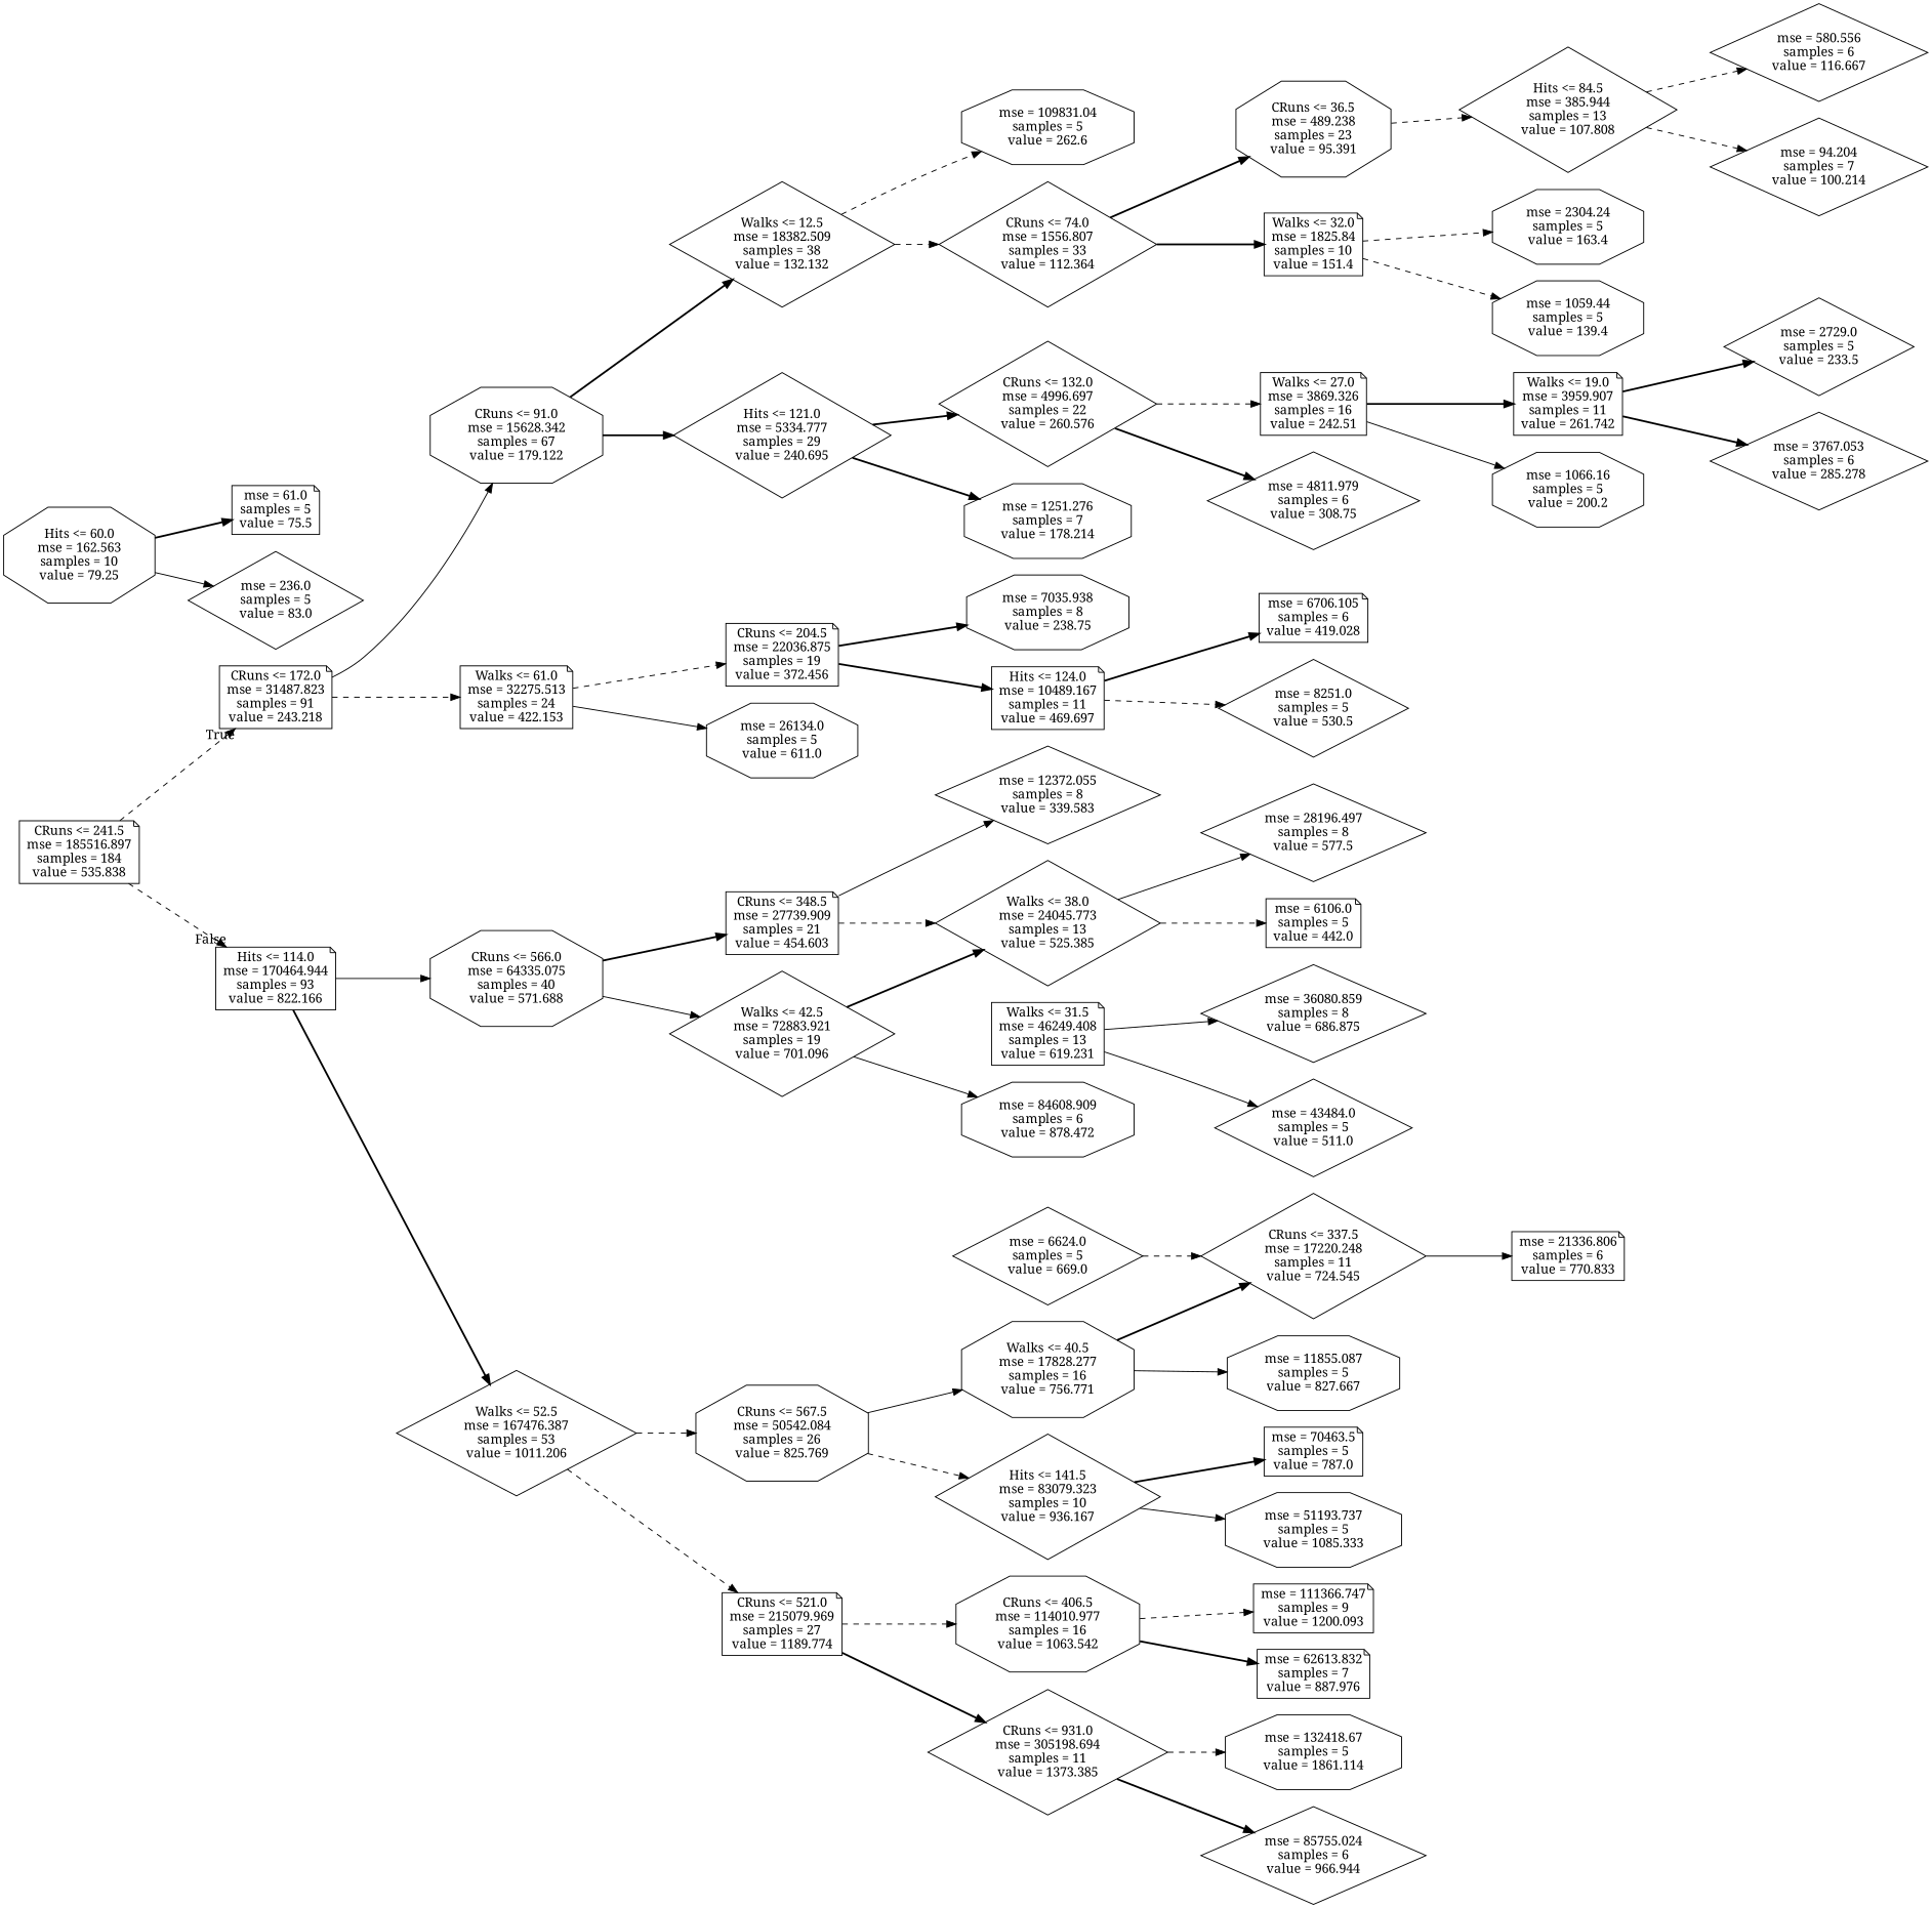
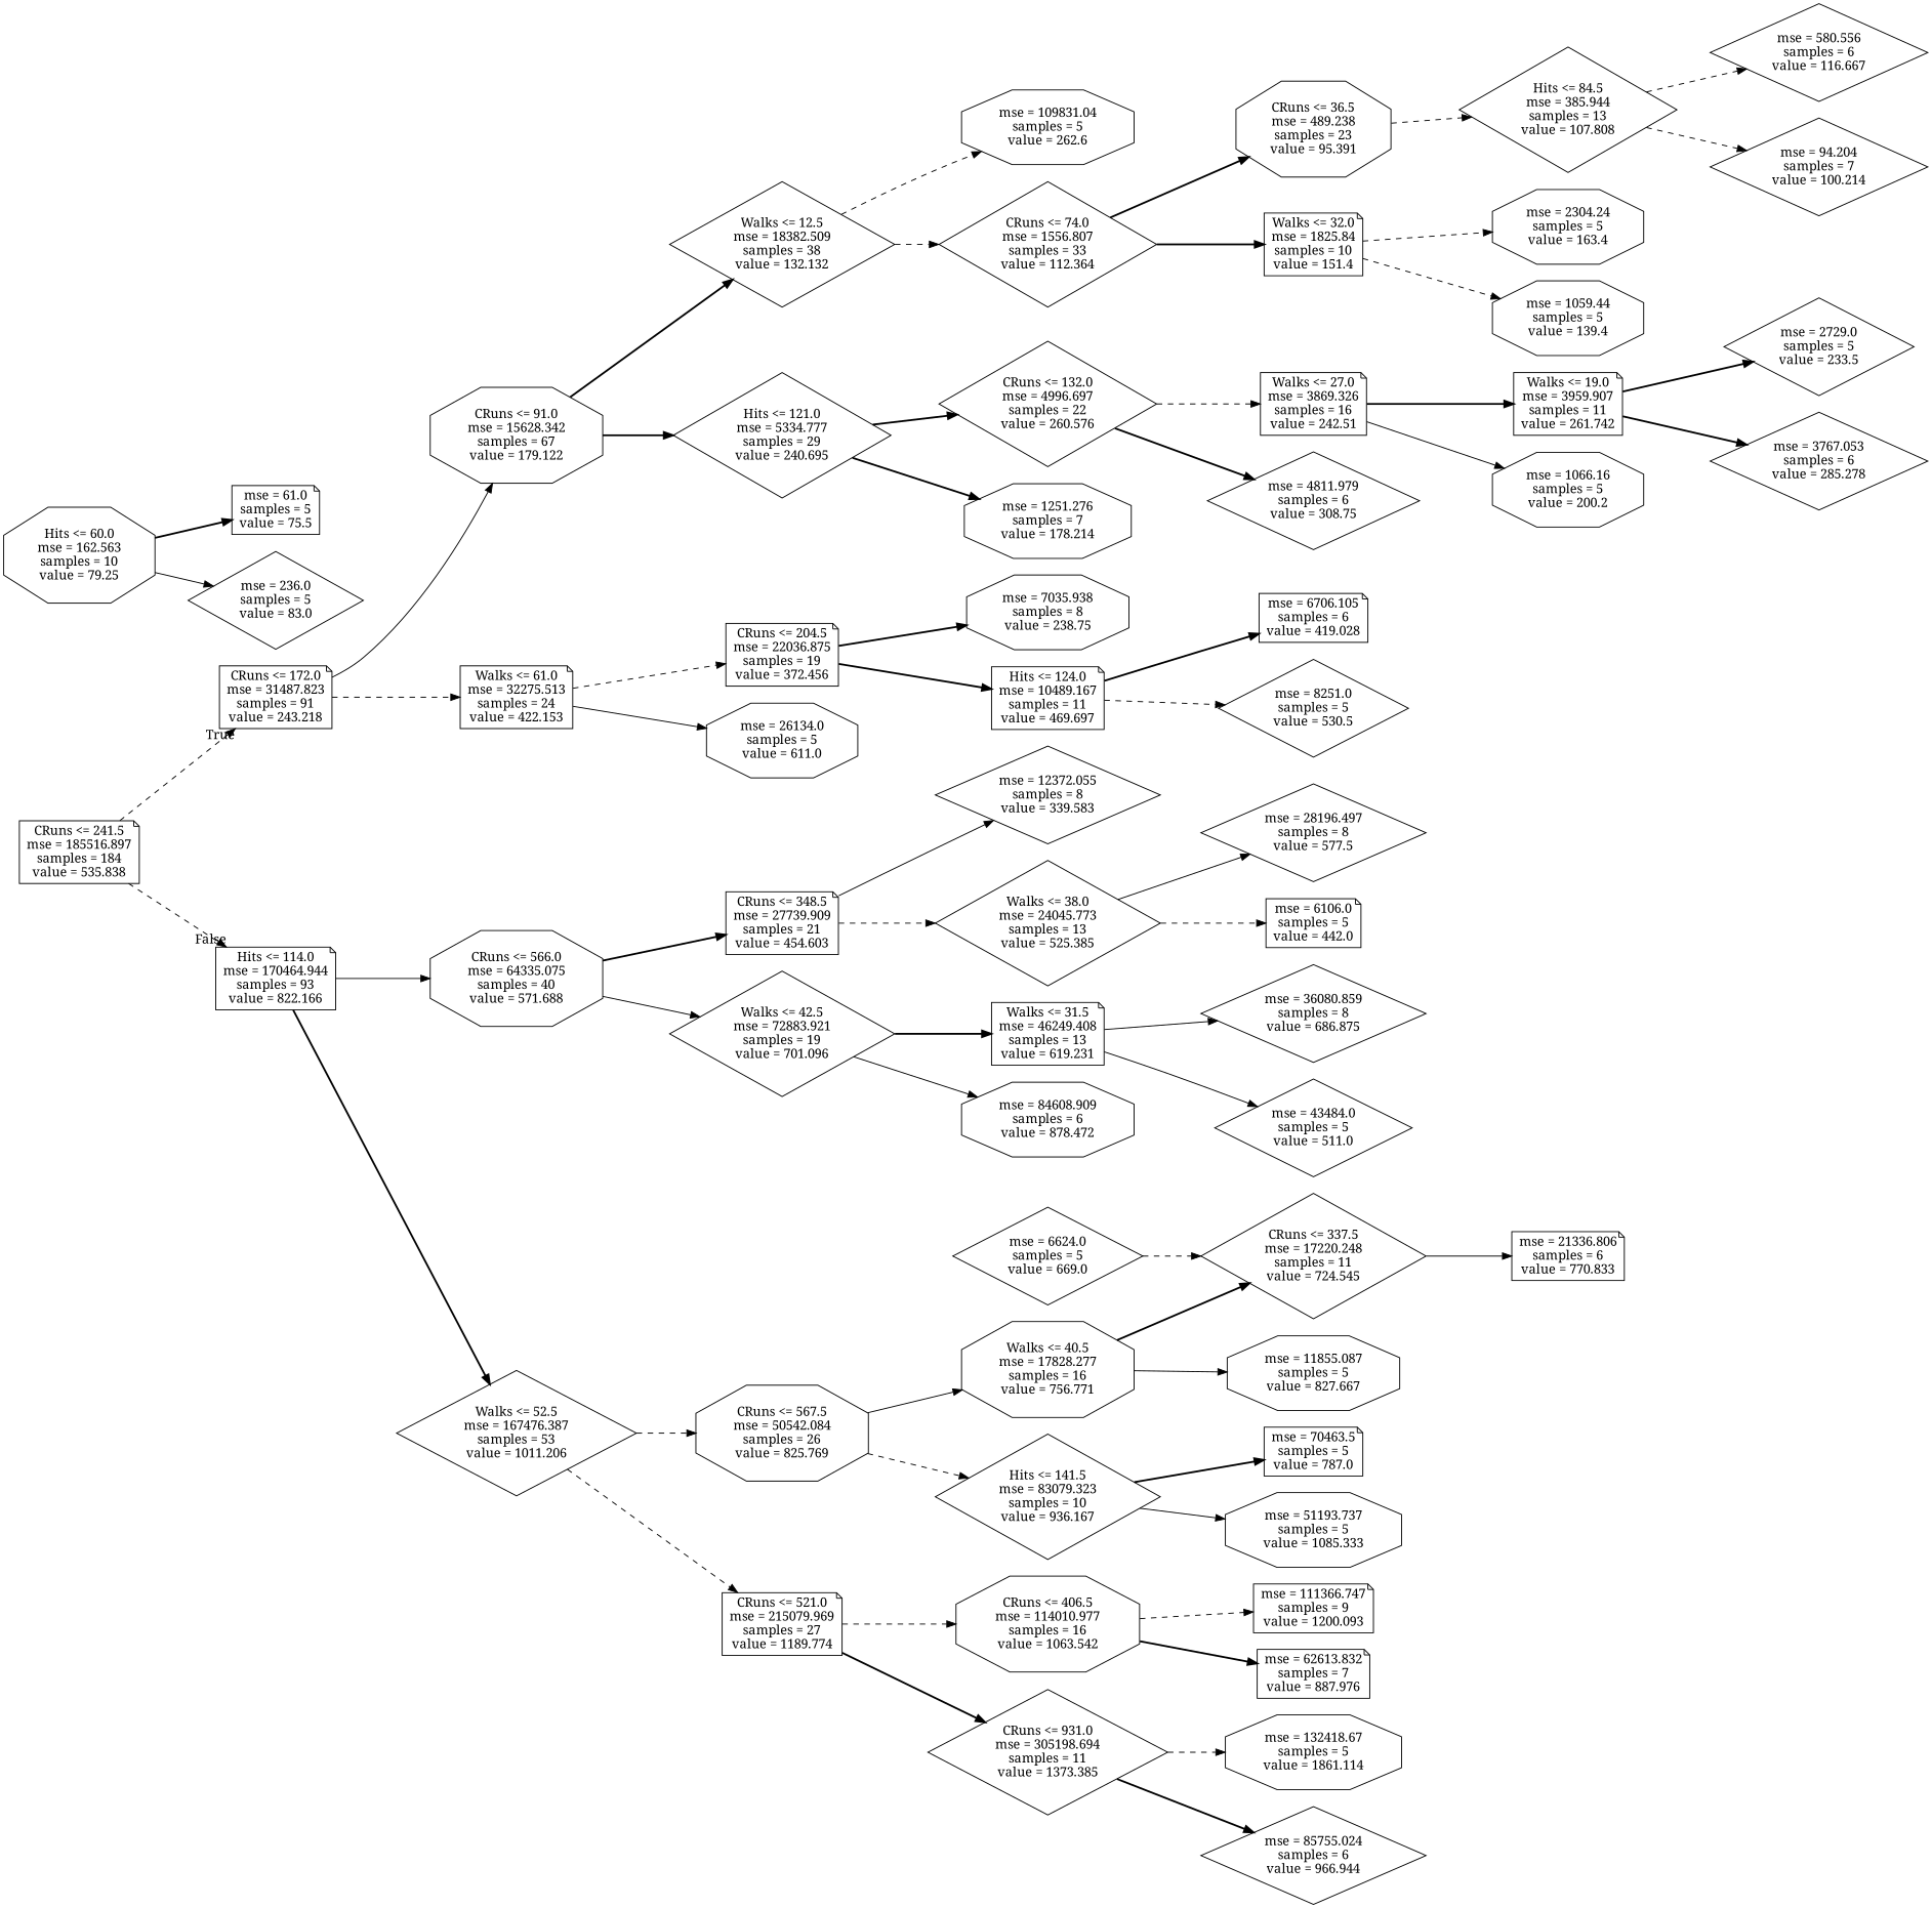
  digraph {
    fontname="Noto Serif"
    rankdir=LR
    node [fontname="Noto Serif" shape=diamond]
    edge [fontname="Noto Serif" style=dashed]
    n1 [label="CRuns <= 241.5\nmse = 185516.897\nsamples = 184\nvalue = 535.838" shape=note]
    n2 [label="CRuns <= 172.0\nmse = 31487.823\nsamples = 91\nvalue = 243.218" shape=note]
    n3 [label="Hits <= 114.0\nmse = 170464.944\nsamples = 93\nvalue = 822.166" shape=note]
    n4 [label="CRuns <= 91.0\nmse = 15628.342\nsamples = 67\nvalue = 179.122" shape=octagon]
    n5 [label="Walks <= 61.0\nmse = 32275.513\nsamples = 24\nvalue = 422.153" shape=note]
    n6 [label="CRuns <= 566.0\nmse = 64335.075\nsamples = 40\nvalue = 571.688" shape=octagon]
    n7 [label="Walks <= 52.5\nmse = 167476.387\nsamples = 53\nvalue = 1011.206"]
    n8 [label="Walks <= 12.5\nmse = 18382.509\nsamples = 38\nvalue = 132.132"]
    n9 [label="Hits <= 121.0\nmse = 5334.777\nsamples = 29\nvalue = 240.695"]
    n10 [label="CRuns <= 204.5\nmse = 22036.875\nsamples = 19\nvalue = 372.456" shape=note]
    n11 [label="mse = 26134.0\nsamples = 5\nvalue = 611.0" shape=octagon]
    n12 [label="mse = 109831.04\nsamples = 5\nvalue = 262.6" shape=octagon]
    n13 [label="CRuns <= 74.0\nmse = 1556.807\nsamples = 33\nvalue = 112.364"]
    n14 [label="CRuns <= 132.0\nmse = 4996.697\nsamples = 22\nvalue = 260.576"]
    n15 [label="mse = 1251.276\nsamples = 7\nvalue = 178.214" shape=octagon]
    n16 [label="CRuns <= 36.5\nmse = 489.238\nsamples = 23\nvalue = 95.391" shape=octagon]
    n17 [label="Walks <= 32.0\nmse = 1825.84\nsamples = 10\nvalue = 151.4" shape=note]
    n18 [label="Hits <= 84.5\nmse = 385.944\nsamples = 13\nvalue = 107.808"]
    n19 [label="mse = 2304.24\nsamples = 5\nvalue = 163.4" shape=octagon]
    n20 [label="mse = 1059.44\nsamples = 5\nvalue = 139.4" shape=octagon]
    n21 [label="Hits <= 60.0\nmse = 162.563\nsamples = 10\nvalue = 79.25" shape=octagon]
    n22 [label="mse = 61.0\nsamples = 5\nvalue = 75.5" shape=note]
    n23 [label="mse = 236.0\nsamples = 5\nvalue = 83.0"]
    n24 [label="mse = 580.556\nsamples = 6\nvalue = 116.667"]
    n25 [label="mse = 94.204\nsamples = 7\nvalue = 100.214"]
    n26 [label="Walks <= 27.0\nmse = 3869.326\nsamples = 16\nvalue = 242.51" shape=note]
    n27 [label="mse = 4811.979\nsamples = 6\nvalue = 308.75"]
    n28 [label="Walks <= 19.0\nmse = 3959.907\nsamples = 11\nvalue = 261.742" shape=note]
    n29 [label="mse = 1066.16\nsamples = 5\nvalue = 200.2" shape=octagon]
    n30 [label="mse = 2729.0\nsamples = 5\nvalue = 233.5"]
    n31 [label="mse = 3767.053\nsamples = 6\nvalue = 285.278"]
    n32 [label="mse = 7035.938\nsamples = 8\nvalue = 238.75" shape=octagon]
    n33 [label="Hits <= 124.0\nmse = 10489.167\nsamples = 11\nvalue = 469.697" shape=note]
    n34 [label="mse = 6706.105\nsamples = 6\nvalue = 419.028" shape=note]
    n35 [label="mse = 8251.0\nsamples = 5\nvalue = 530.5"]
    n36 [label="CRuns <= 348.5\nmse = 27739.909\nsamples = 21\nvalue = 454.603" shape=note]
    n37 [label="Walks <= 42.5\nmse = 72883.921\nsamples = 19\nvalue = 701.096"]
    n38 [label="CRuns <= 567.5\nmse = 50542.084\nsamples = 26\nvalue = 825.769" shape=octagon]
    n39 [label="CRuns <= 521.0\nmse = 215079.969\nsamples = 27\nvalue = 1189.774" shape=note]
    n40 [label="Walks <= 38.0\nmse = 24045.773\nsamples = 13\nvalue = 525.385"]
    n41 [label="mse = 12372.055\nsamples = 8\nvalue = 339.583"]
    n42 [label="Walks <= 31.5\nmse = 46249.408\nsamples = 13\nvalue = 619.231" shape=note]
    n43 [label="mse = 84608.909\nsamples = 6\nvalue = 878.472" shape=octagon]
    n44 [label="mse = 28196.497\nsamples = 8\nvalue = 577.5"]
    n45 [label="mse = 6106.0\nsamples = 5\nvalue = 442.0" shape=note]
    n46 [label="mse = 36080.859\nsamples = 8\nvalue = 686.875"]
    n47 [label="mse = 43484.0\nsamples = 5\nvalue = 511.0"]
    n48 [label="Walks <= 40.5\nmse = 17828.277\nsamples = 16\nvalue = 756.771" shape=octagon]
    n49 [label="Hits <= 141.5\nmse = 83079.323\nsamples = 10\nvalue = 936.167"]
    n50 [label="CRuns <= 406.5\nmse = 114010.977\nsamples = 16\nvalue = 1063.542" shape=octagon]
    n51 [label="CRuns <= 931.0\nmse = 305198.694\nsamples = 11\nvalue = 1373.385"]
    n52 [label="CRuns <= 337.5\nmse = 17220.248\nsamples = 11\nvalue = 724.545"]
    n53 [label="mse = 11855.087\nsamples = 5\nvalue = 827.667" shape=octagon]
    n54 [label="mse = 70463.5\nsamples = 5\nvalue = 787.0" shape=note]
    n55 [label="mse = 51193.737\nsamples = 5\nvalue = 1085.333" shape=octagon]
    n56 [label="mse = 21336.806\nsamples = 6\nvalue = 770.833" shape=note]
    n57 [label="mse = 6624.0\nsamples = 5\nvalue = 669.0"]
    n58 [label="mse = 111366.747\nsamples = 9\nvalue = 1200.093" shape=note]
    n59 [label="mse = 62613.832\nsamples = 7\nvalue = 887.976" shape=note]
    n60 [label="mse = 132418.67\nsamples = 5\nvalue = 1861.114" shape=octagon]
    n61 [label="mse = 85755.024\nsamples = 6\nvalue = 966.944"]
    n1 -> n2 [headlabel=True labelangle=45 labeldistance=2.5]
    n1 -> n3 [headlabel=False labelangle=-45 labeldistance=2.5]
    n2 -> n4 [style=solid]
    n2 -> n5
    n3 -> n6 [style=solid]
    n3 -> n7 [style=bold]
    n4 -> n8 [style=bold]
    n4 -> n9 [style=bold]
    n5 -> n10
    n5 -> n11 [style=solid]
    n6 -> n36 [style=bold]
    n6 -> n37 [style=solid]
    n7 -> n38
    n7 -> n39
    n8 -> n12
    n8 -> n13
    n9 -> n14 [style=bold]
    n9 -> n15 [style=bold]
    n10 -> n32 [style=bold]
    n10 -> n33 [style=bold]
    n13 -> n16 [style=bold]
    n13 -> n17 [style=bold]
    n14 -> n26
    n14 -> n27 [style=bold]
    n16 -> n18
    n17 -> n19
    n17 -> n20
    n18 -> n24
    n18 -> n25
    n21 -> n22 [style=bold]
    n21 -> n23 [style=solid]
    n26 -> n28 [style=bold]
    n26 -> n29 [style=solid]
    n28 -> n30 [style=bold]
    n28 -> n31 [style=bold]
    n33 -> n34 [style=bold]
    n33 -> n35
    n36 -> n40
    n36 -> n41 [style=solid]
-   n37 -> n40 [style=bold]
+   n37 -> n42 [style=bold]
    n37 -> n43 [style=solid]
    n38 -> n48 [style=solid]
    n38 -> n49
    n39 -> n50
    n39 -> n51 [style=bold]
    n40 -> n44 [style=solid]
    n40 -> n45
    n42 -> n46 [style=solid]
    n42 -> n47 [style=solid]
    n48 -> n52 [style=bold]
    n48 -> n53 [style=solid]
    n49 -> n54 [style=bold]
    n49 -> n55 [style=solid]
    n50 -> n58
    n50 -> n59 [style=bold]
    n51 -> n60
    n51 -> n61 [style=bold]
    n52 -> n56 [style=solid]
    n57 -> n52
  }
